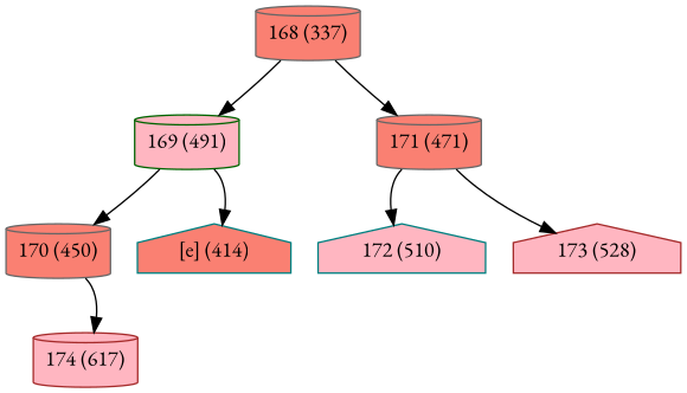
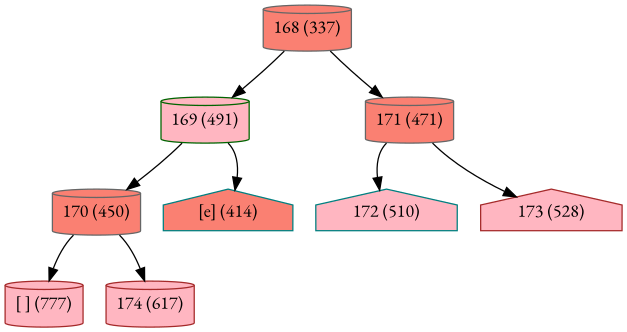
  digraph {
    fontname="EB Garamond"
    node [color=gray40 fillcolor=lightpink fontname="EB Garamond" shape=cylinder style=filled]
    edge [fontname="EB Garamond" tailport=sw]
    n1 [fillcolor=salmon label="168 (337)" width=0.5]
    n2 [color=darkgreen label="169 (491)" width=0.5]
    n3 [fillcolor=salmon label="171 (471)" width=0.5]
    n4 [fillcolor=salmon label="170 (450)" width=0.5]
    n5 [color=teal fillcolor=salmon label="[e] (414)" shape=house width=0.5]
    n6 [color=teal label="172 (510)" shape=house width=0.5]
    n7 [color=brown label="173 (528)" shape=house width=0.5]
+   n8 [color=brown label="[ ] (777)" width=0.5]
    n9 [color=brown label="174 (617)" width=0.5]
    n1 -> n2
    n1 -> n3 [tailport=se]
    n2 -> n4
    n2 -> n5 [tailport=se]
    n3 -> n6
    n3 -> n7 [tailport=se]
+   n4 -> n8
    n4 -> n9 [tailport=se]
  }
